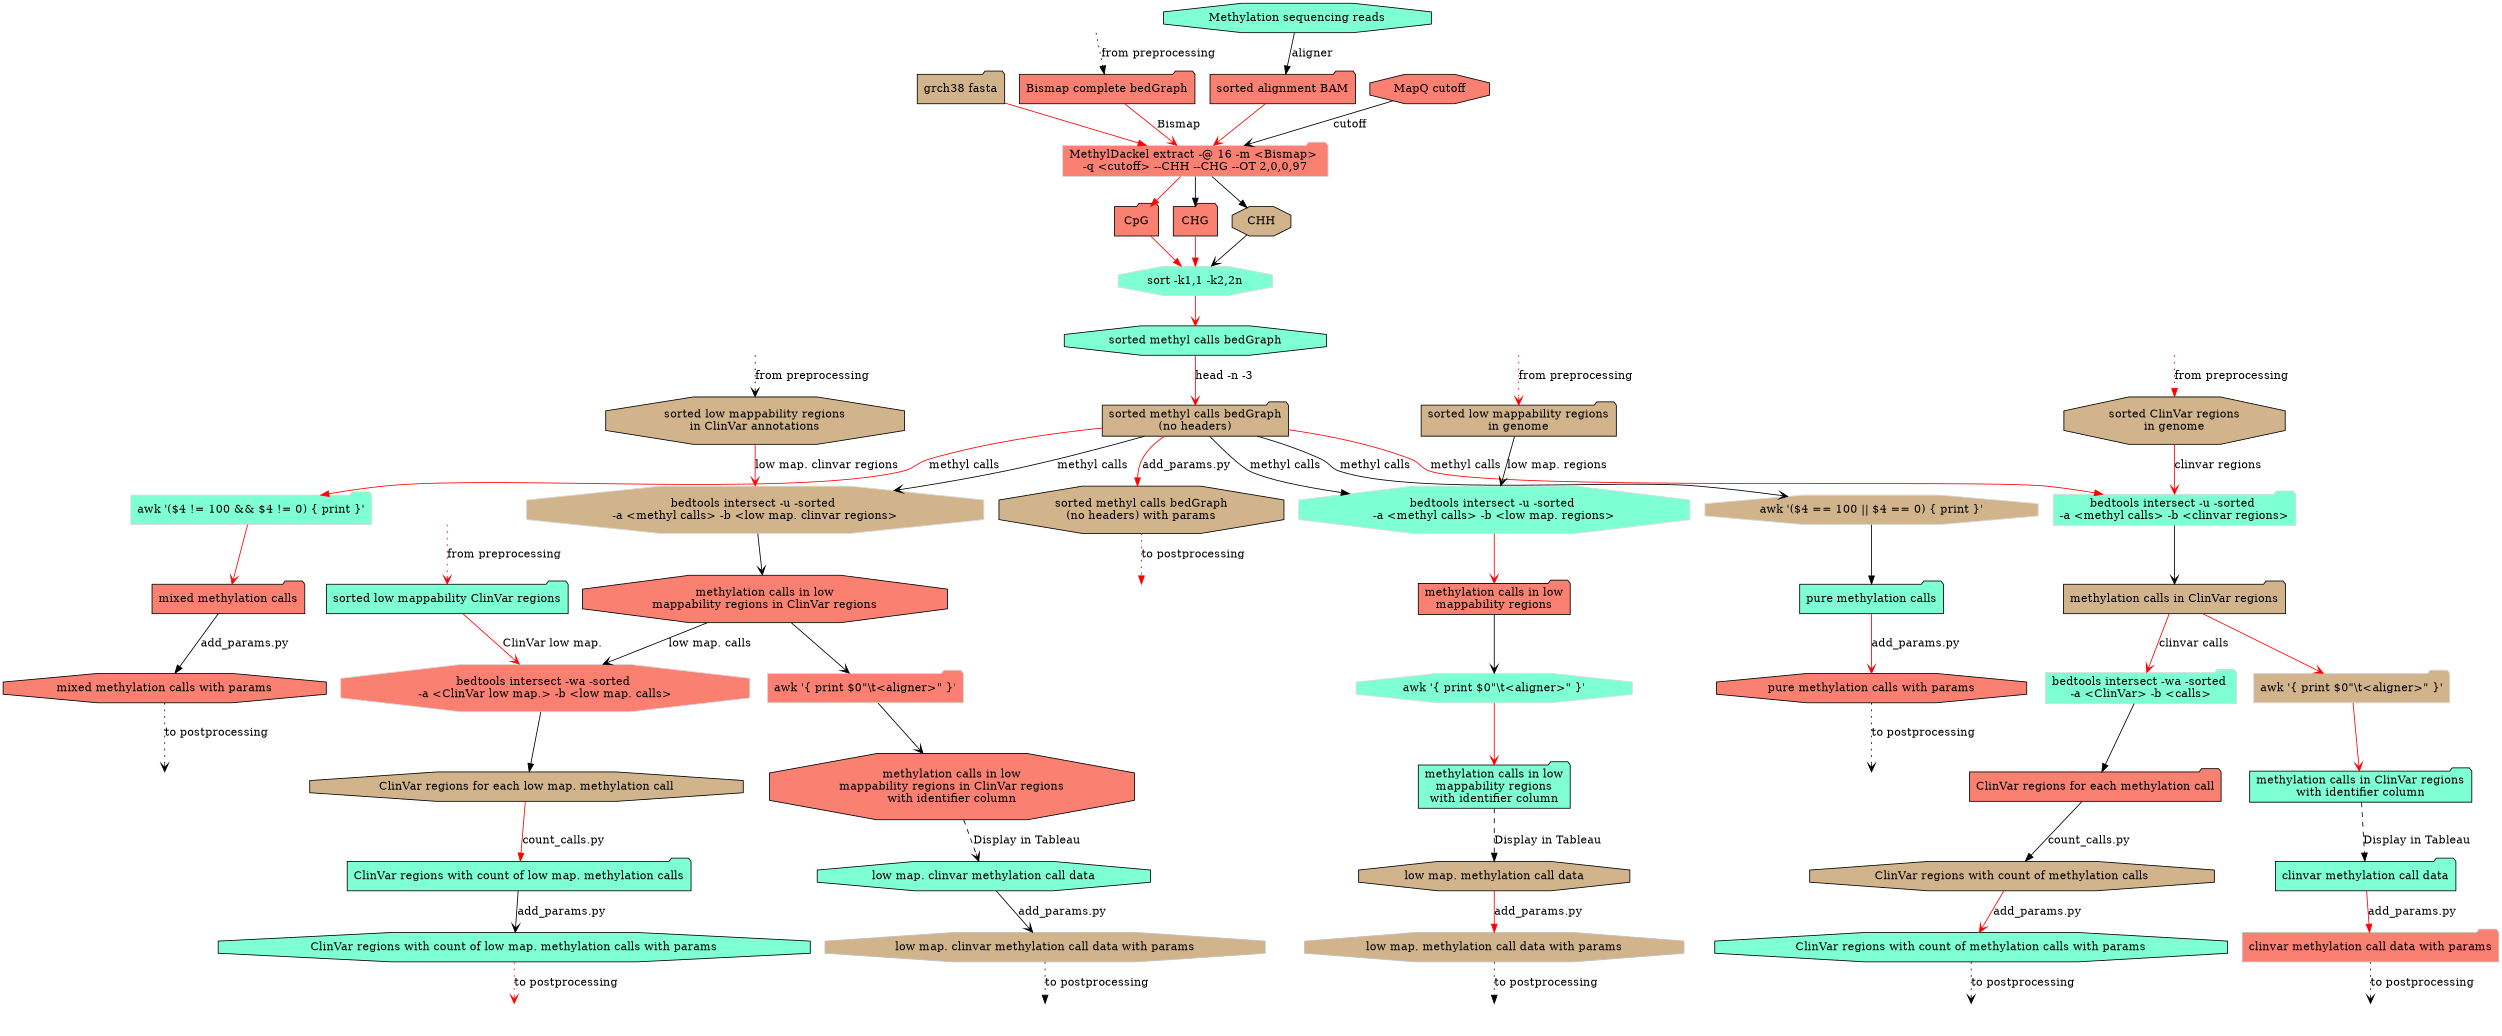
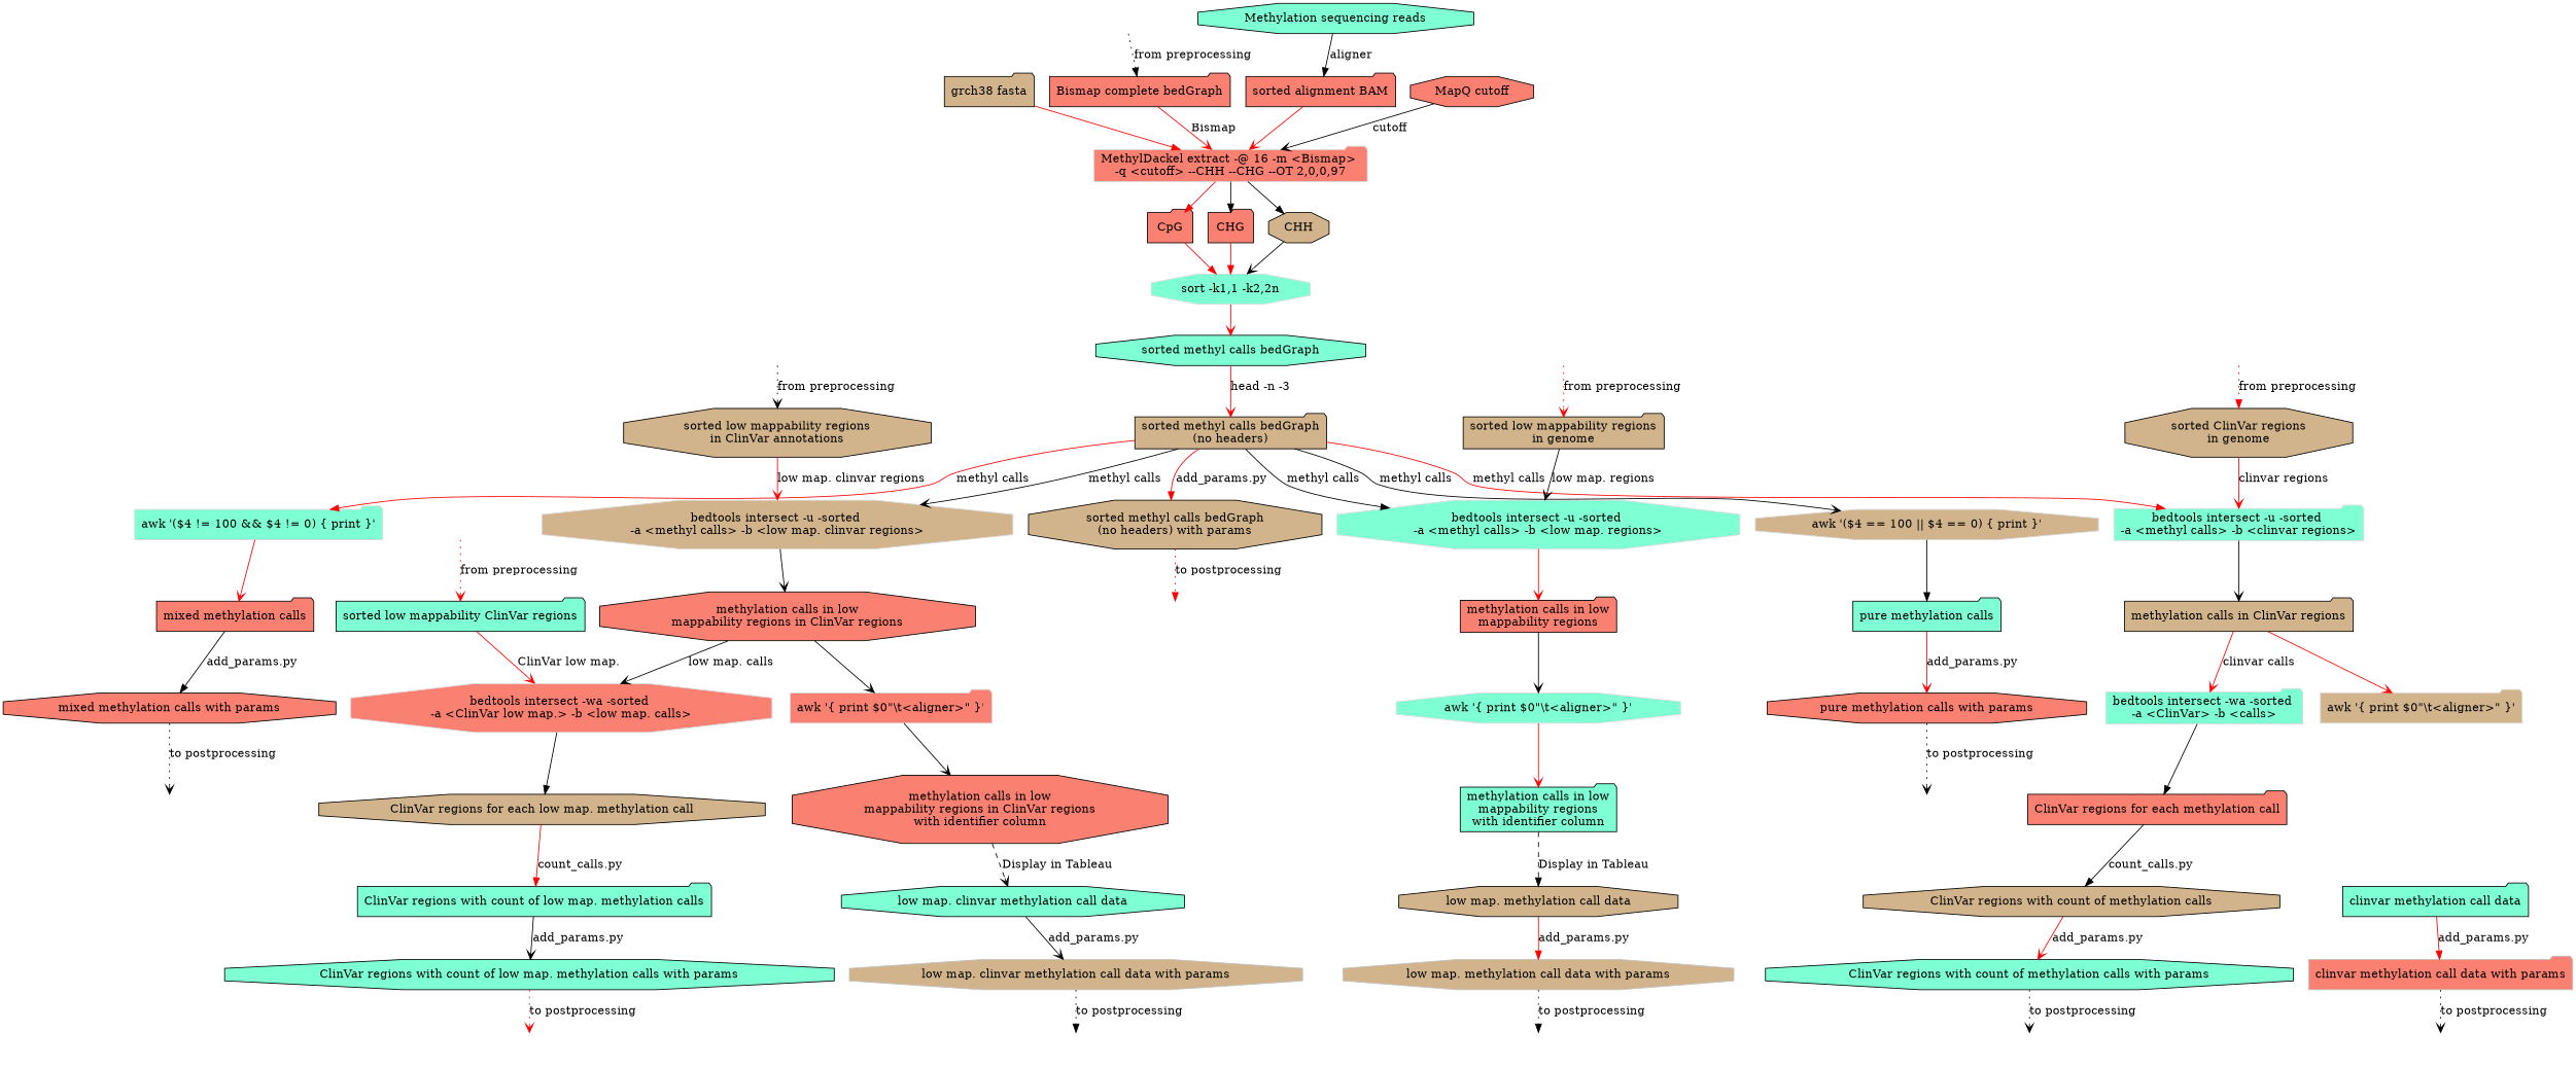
  digraph {
    node [fillcolor=aquamarine shape=octagon style=filled]
    edge [arrowhead=vee color=black]
    n1 [fillcolor=tan label="grch38 fasta" shape=folder]
    n2 [color=gray85 fillcolor=salmon label="MethylDackel extract -@ 16 -m <Bismap> \n-q <cutoff> --CHH --CHG --OT 2,0,0,97" shape=folder]
    CpG [fillcolor=salmon shape=folder]
    CHG [fillcolor=salmon shape=folder]
    CHH [fillcolor=tan]
    "Bismap complete bedGraph" [fillcolor=salmon shape=folder]
    PREPROC_1 [style=invis fillcolor="" shape=""]
    n8 [color=gray85 label="sort -k1,1 -k2,2n"]
    "Methylation sequencing reads"
    "sorted alignment BAM" [fillcolor=salmon shape=folder]
    "MapQ cutoff" [fillcolor=salmon]
    "sorted methyl calls bedGraph"
    "sorted methyl calls bedGraph\n(no headers)" [fillcolor=tan shape=folder]
    n14 [color=gray85 fillcolor=tan label="bedtools intersect -u -sorted \n-a <methyl calls> -b <low map. clinvar regions>"]
    n15 [color=gray85 label="bedtools intersect -u -sorted \n-a <methyl calls> -b <low map. regions>"]
    n16 [color=gray85 label="bedtools intersect -u -sorted \n-a <methyl calls> -b <clinvar regions>" shape=folder]
    n17 [color=gray85 fillcolor=tan label="awk '($4 == 100 || $4 == 0) { print }'"]
    n18 [color=gray85 label="awk '($4 != 100 && $4 != 0) { print }'" shape=folder]
    "sorted methyl calls bedGraph\n(no headers) with params" [fillcolor=tan]
    "methylation calls in low\nmappability regions in ClinVar regions" [fillcolor=salmon]
    "methylation calls in low\nmappability regions" [fillcolor=salmon shape=folder]
    "methylation calls in ClinVar regions" [fillcolor=tan shape=folder]
    "pure methylation calls" [shape=folder]
    "mixed methylation calls" [fillcolor=salmon shape=folder]
    POSTPROC_1 [style=invis fillcolor="" shape=""]
    n26 [color=gray85 fillcolor=salmon label="bedtools intersect -wa -sorted \n-a <ClinVar low map.> -b <low map. calls>"]
    n27 [color=gray85 fillcolor=salmon label="awk \'{ print $0\"\\t<aligner>\" }\'" shape=folder]
    n28 [color=gray85 label="awk \'{ print $0\"\\t<aligner>\" }\'"]
    n29 [color=gray85 label="bedtools intersect -wa -sorted \n-a <ClinVar> -b <calls>" shape=folder]
    n30 [color=gray85 fillcolor=tan label="awk \'{ print $0\"\\t<aligner>\" }\'" shape=folder]
    "pure methylation calls with params" [fillcolor=salmon]
    "mixed methylation calls with params" [fillcolor=salmon]
    n33 [fillcolor=tan label="sorted low mappability regions\nin ClinVar annotations"]
    n34 [fillcolor=tan label="sorted low mappability regions\nin genome" shape=folder]
    n35 [fillcolor=tan label="sorted ClinVar regions\nin genome"]
    PREPROC_2 [style=invis fillcolor="" shape=""]
    PREPROC_4 [style=invis fillcolor="" shape=""]
    PREPROC_5 [style=invis fillcolor="" shape=""]
    n39 [label="sorted low mappability ClinVar regions" shape=folder]
    "ClinVar regions for each low map. methylation call" [fillcolor=tan]
    PREPROC_3 [style=invis fillcolor="" shape=""]
    "ClinVar regions with count of low map. methylation calls" [shape=folder]
    "methylation calls in low\nmappability regions in ClinVar regions\nwith identifier column" [fillcolor=salmon]
    "methylation calls in low\nmappability regions\nwith identifier column" [shape=folder]
    "ClinVar regions for each methylation call" [fillcolor=salmon shape=folder]
-   "methylation calls in ClinVar regions\nwith identifier column" [shape=folder]
    "ClinVar regions with count of methylation calls" [fillcolor=tan]
    "ClinVar regions with count of low map. methylation calls with params"
    "ClinVar regions with count of methylation calls with params"
    POSTPROC_6 [style=invis fillcolor="" shape=""]
    POSTPROC_5 [style=invis fillcolor="" shape=""]
    "low map. clinvar methylation call data"
    "low map. methylation call data" [fillcolor=tan]
    "clinvar methylation call data" [shape=folder]
    POSTPROC_3 [style=invis fillcolor="" shape=""]
    POSTPROC_4 [style=invis fillcolor="" shape=""]
    "low map. methylation call data with params" [color=gray fillcolor=tan]
    "low map. clinvar methylation call data with params" [color=gray fillcolor=tan]
    "clinvar methylation call data with params" [color=gray fillcolor=salmon shape=folder]
    POSTPROC_2 [style=invis fillcolor="" shape=""]
    POSTPROC_8 [style=invis fillcolor="" shape=""]
    POSTPROC_7 [style=invis fillcolor="" shape=""]
    n1 -> n2 [arrowhead=normal color=red]
    n2 -> CpG [arrowhead=normal color=red]
    n2 -> CHG [arrowhead=normal]
    n2 -> CHH [arrowhead=normal]
    CpG -> n8 [arrowhead=normal color=red]
    CHG -> n8 [arrowhead=normal color=red]
    CHH -> n8
    "Bismap complete bedGraph" -> n2 [color=red label=Bismap]
    PREPROC_1 -> "Bismap complete bedGraph" [arrowhead=normal label="from preprocessing" style=dotted]
    n8 -> "sorted methyl calls bedGraph" [color=red]
    "Methylation sequencing reads" -> "sorted alignment BAM" [arrowhead=normal label=aligner]
    "sorted alignment BAM" -> n2 [color=red]
    "MapQ cutoff" -> n2 [label=cutoff]
    "sorted methyl calls bedGraph" -> "sorted methyl calls bedGraph\n(no headers)" [color=red label="head -n -3"]
    "sorted methyl calls bedGraph\n(no headers)" -> n14 [label="methyl calls"]
    "sorted methyl calls bedGraph\n(no headers)" -> n15 [arrowhead=normal label="methyl calls"]
    "sorted methyl calls bedGraph\n(no headers)" -> n16 [arrowhead=normal color=red label="methyl calls"]
    "sorted methyl calls bedGraph\n(no headers)" -> n17 [label="methyl calls"]
    "sorted methyl calls bedGraph\n(no headers)" -> n18 [arrowhead=normal color=red label="methyl calls"]
    "sorted methyl calls bedGraph\n(no headers)" -> "sorted methyl calls bedGraph\n(no headers) with params" [arrowhead=normal color=red label="add_params.py"]
    n14 -> "methylation calls in low\nmappability regions in ClinVar regions"
    n15 -> "methylation calls in low\nmappability regions" [color=red]
    n16 -> "methylation calls in ClinVar regions"
    n17 -> "pure methylation calls" [arrowhead=normal]
    n18 -> "mixed methylation calls" [color=red]
    "sorted methyl calls bedGraph\n(no headers) with params" -> POSTPROC_1 [arrowhead=normal color=red label="to postprocessing" style=dotted]
    "methylation calls in low\nmappability regions in ClinVar regions" -> n26 [label="low map. calls"]
    "methylation calls in low\nmappability regions in ClinVar regions" -> n27
    "methylation calls in low\nmappability regions" -> n28
    "methylation calls in ClinVar regions" -> n29 [color=red label="clinvar calls"]
    "methylation calls in ClinVar regions" -> n30 [color=red]
    "pure methylation calls" -> "pure methylation calls with params" [color=red label="add_params.py"]
    "mixed methylation calls" -> "mixed methylation calls with params" [arrowhead=normal label="add_params.py"]
    n26 -> "ClinVar regions for each low map. methylation call" [arrowhead=normal]
    n27 -> "methylation calls in low\nmappability regions in ClinVar regions\nwith identifier column"
    n28 -> "methylation calls in low\nmappability regions\nwith identifier column" [color=red]
    n29 -> "ClinVar regions for each methylation call" [arrowhead=normal]
-   n30 -> "methylation calls in ClinVar regions\nwith identifier column" [color=red]
    "pure methylation calls with params" -> POSTPROC_3 [label="to postprocessing" style=dotted]
    "mixed methylation calls with params" -> POSTPROC_4 [label="to postprocessing" style=dotted]
    n33 -> n14 [color=red label="low map. clinvar regions"]
    n34 -> n15 [label="low map. regions"]
    n35 -> n16 [color=red label="clinvar regions"]
    PREPROC_2 -> n33 [label="from preprocessing" style=dotted]
    PREPROC_4 -> n34 [color=red label="from preprocessing" style=dotted]
    PREPROC_5 -> n35 [arrowhead=normal color=red label="from preprocessing" style=dotted]
    n39 -> n26 [color=red label="ClinVar low map."]
    "ClinVar regions for each low map. methylation call" -> "ClinVar regions with count of low map. methylation calls" [arrowhead=normal color=red label="count_calls.py"]
    PREPROC_3 -> n39 [color=red label="from preprocessing" style=dotted]
    "ClinVar regions with count of low map. methylation calls" -> "ClinVar regions with count of low map. methylation calls with params" [label="add_params.py"]
    "methylation calls in low\nmappability regions in ClinVar regions\nwith identifier column" -> "low map. clinvar methylation call data" [label="Display in Tableau" style=dashed]
    "methylation calls in low\nmappability regions\nwith identifier column" -> "low map. methylation call data" [arrowhead=normal label="Display in Tableau" style=dashed]
    "ClinVar regions for each methylation call" -> "ClinVar regions with count of methylation calls" [arrowhead=normal label="count_calls.py"]
-   "methylation calls in ClinVar regions\nwith identifier column" -> "clinvar methylation call data" [arrowhead=normal label="Display in Tableau" style=dashed]
    "ClinVar regions with count of methylation calls" -> "ClinVar regions with count of methylation calls with params" [color=red label="add_params.py"]
    "ClinVar regions with count of low map. methylation calls with params" -> POSTPROC_6 [color=red label="to postprocessing" style=dotted]
    "ClinVar regions with count of methylation calls with params" -> POSTPROC_5 [label="to postprocessing" style=dotted]
    "low map. clinvar methylation call data" -> "low map. clinvar methylation call data with params" [label="add_params.py"]
    "low map. methylation call data" -> "low map. methylation call data with params" [arrowhead=normal color=red label="add_params.py"]
    "clinvar methylation call data" -> "clinvar methylation call data with params" [arrowhead=normal color=red label="add_params.py"]
    "low map. methylation call data with params" -> POSTPROC_7 [arrowhead=normal label="to postprocessing" style=dotted]
    "low map. clinvar methylation call data with params" -> POSTPROC_8 [arrowhead=normal label="to postprocessing" style=dotted]
    "clinvar methylation call data with params" -> POSTPROC_2 [label="to postprocessing" style=dotted]
  }
